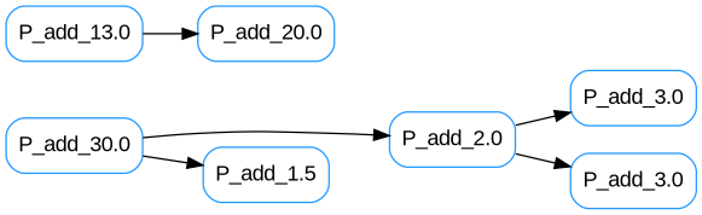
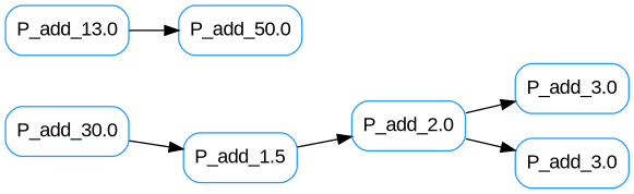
  digraph {
    fontsize=12
    rankdir=LR
    node [arrowsize=0.8 color="#2299FF" fontcolor="#DDD" fontname=Arial shape=box style=rounded]
    n1 [label="P_add_3.0"]
    n2 [label="P_add_2.0"]
    n3 [label="P_add_3.0"]
    n4 [label="P_add_30.0"]
    n5 [label="P_add_1.5"]
-   n6 [label="P_add_20.0"]
+   n6 [label="P_add_50.0"]
    n7 [label="P_add_13.0"]
    n2 -> n1
    n2 -> n3
    n4 -> n5
-   n4 -> n2
+   n5 -> n2
    n7 -> n6
  }
